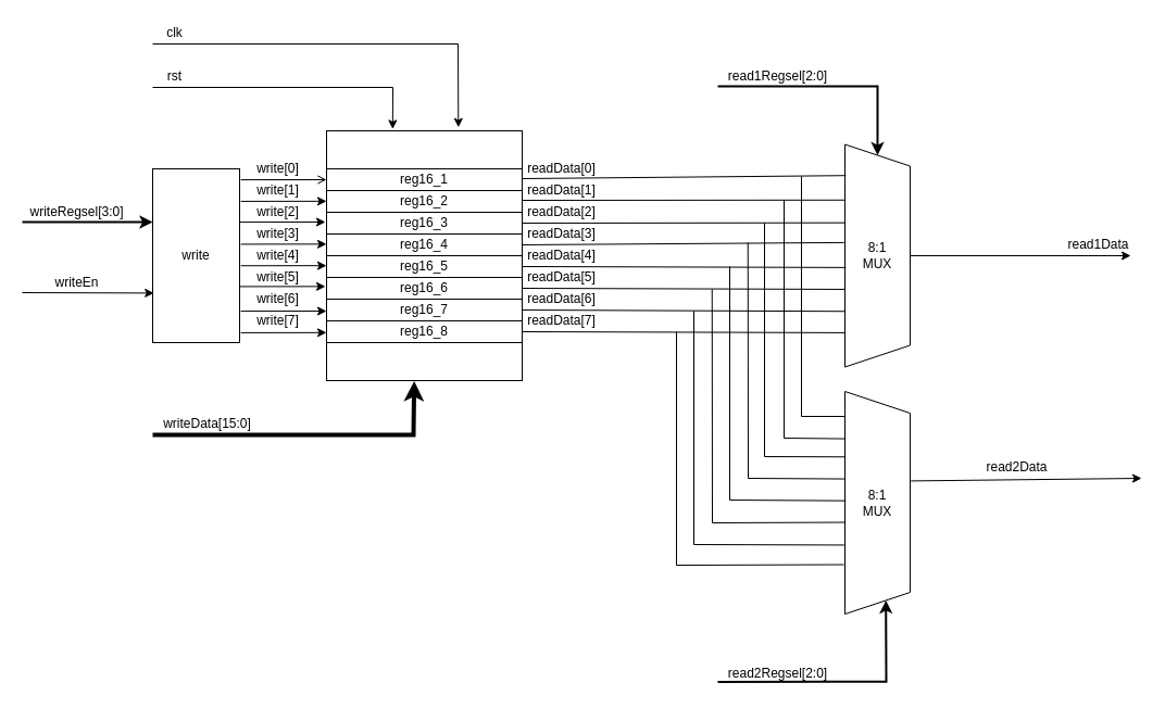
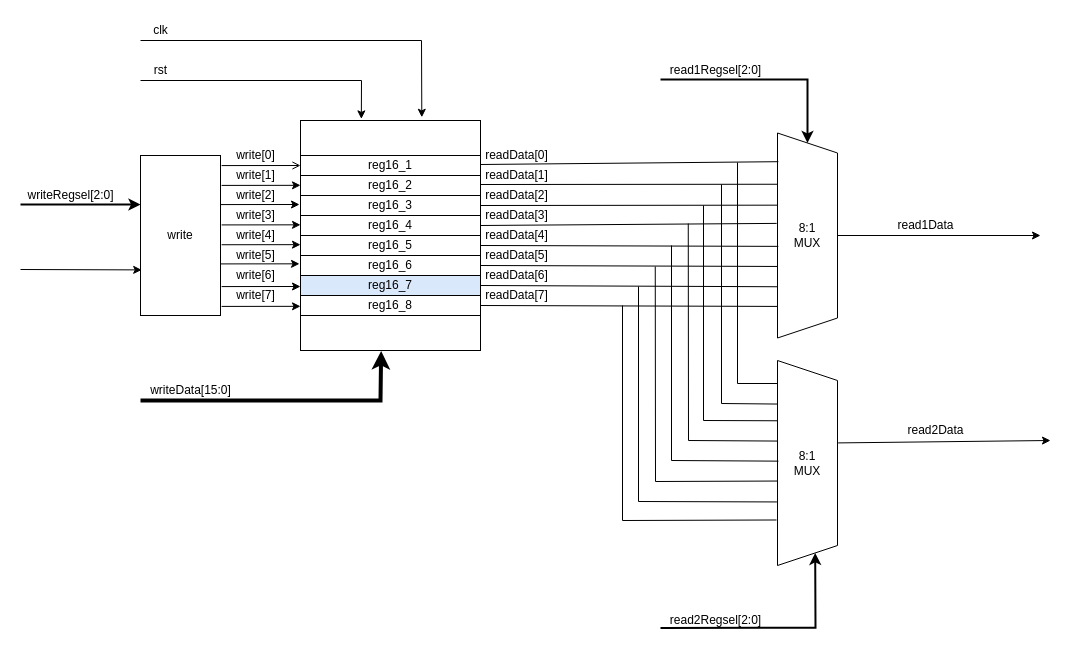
  <mxCell id="0" />
  <mxCell id="1" parent="0" />
  <mxCell id="2" value="reg16_1" style="rounded=0;whiteSpace=wrap;html=1;" vertex="1" parent="1"><mxGeometry x="300" y="155" width="180" height="20" as="geometry" /></mxCell>
  <mxCell id="3" value="reg16_2" style="rounded=0;whiteSpace=wrap;html=1;" vertex="1" parent="1"><mxGeometry x="300" y="175" width="180" height="20" as="geometry" /></mxCell>
  <mxCell id="4" value="reg16_3" style="rounded=0;whiteSpace=wrap;html=1;" vertex="1" parent="1"><mxGeometry x="300" y="195" width="180" height="20" as="geometry" /></mxCell>
  <mxCell id="5" value="reg16_4" style="rounded=0;whiteSpace=wrap;html=1;" vertex="1" parent="1"><mxGeometry x="300" y="215" width="180" height="20" as="geometry" /></mxCell>
  <mxCell id="6" value="reg16_5" style="rounded=0;whiteSpace=wrap;html=1;" vertex="1" parent="1"><mxGeometry x="300" y="235" width="180" height="20" as="geometry" /></mxCell>
  <mxCell id="7" value="reg16_6" style="rounded=0;whiteSpace=wrap;html=1;" vertex="1" parent="1"><mxGeometry x="300" y="255" width="180" height="20" as="geometry" /></mxCell>
- <mxCell id="8" value="reg16_7" style="rounded=0;whiteSpace=wrap;html=1;" vertex="1" parent="1"><mxGeometry x="300" y="275" width="180" height="20" as="geometry" /></mxCell>
+ <mxCell id="8" value="reg16_7" style="rounded=0;whiteSpace=wrap;html=1;fillColor=#dae8fc;" vertex="1" parent="1"><mxGeometry x="300" y="275" width="180" height="20" as="geometry" /></mxCell>
  <mxCell id="9" value="reg16_8" style="rounded=0;whiteSpace=wrap;html=1;" vertex="1" parent="1"><mxGeometry x="300" y="295" width="180" height="20" as="geometry" /></mxCell>
  <mxCell id="10" value="" style="endArrow=open;html=1;rounded=0;exitX=1.014;exitY=0.063;exitDx=0;exitDy=0;exitPerimeter=0;entryX=0;entryY=0.5;entryDx=0;entryDy=0;" edge="1" parent="1" source="11" target="2"><mxGeometry width="50" height="50" relative="1" as="geometry"><mxPoint x="192.34" y="166.2" as="sourcePoint" /><mxPoint x="270.48" y="159.54" as="targetPoint" /></mxGeometry></mxCell>
  <mxCell id="11" value="write" style="rounded=0;whiteSpace=wrap;html=1;fillColor=none;" vertex="1" parent="1"><mxGeometry x="140" y="155" width="80" height="160" as="geometry" /></mxCell>
  <mxCell id="12" value="" style="endArrow=classic;html=1;rounded=0;exitX=1.014;exitY=0.063;exitDx=0;exitDy=0;exitPerimeter=0;entryX=0;entryY=0.5;entryDx=0;entryDy=0;" edge="1" parent="1"><mxGeometry width="50" height="50" relative="1" as="geometry"><mxPoint x="221.12" y="184.91" as="sourcePoint" /><mxPoint x="300" y="184.83" as="targetPoint" /></mxGeometry></mxCell>
  <mxCell id="13" value="" style="endArrow=classic;html=1;rounded=0;exitX=1.014;exitY=0.063;exitDx=0;exitDy=0;exitPerimeter=0;entryX=0;entryY=0.5;entryDx=0;entryDy=0;" edge="1" parent="1"><mxGeometry width="50" height="50" relative="1" as="geometry"><mxPoint x="220.12" y="204.08" as="sourcePoint" /><mxPoint x="299" y="204" as="targetPoint" /></mxGeometry></mxCell>
  <mxCell id="14" value="" style="endArrow=classic;html=1;rounded=0;exitX=1.014;exitY=0.063;exitDx=0;exitDy=0;exitPerimeter=0;entryX=0;entryY=0.5;entryDx=0;entryDy=0;" edge="1" parent="1"><mxGeometry width="50" height="50" relative="1" as="geometry"><mxPoint x="221.12" y="224.41" as="sourcePoint" /><mxPoint x="300" y="224.33" as="targetPoint" /></mxGeometry></mxCell>
  <mxCell id="15" value="" style="endArrow=classic;html=1;rounded=0;exitX=1.014;exitY=0.063;exitDx=0;exitDy=0;exitPerimeter=0;entryX=0;entryY=0.5;entryDx=0;entryDy=0;" edge="1" parent="1"><mxGeometry width="50" height="50" relative="1" as="geometry"><mxPoint x="221.12" y="244.24" as="sourcePoint" /><mxPoint x="300" y="244.16" as="targetPoint" /></mxGeometry></mxCell>
  <mxCell id="16" value="" style="endArrow=classic;html=1;rounded=0;exitX=1.014;exitY=0.063;exitDx=0;exitDy=0;exitPerimeter=0;entryX=0;entryY=0.5;entryDx=0;entryDy=0;" edge="1" parent="1"><mxGeometry width="50" height="50" relative="1" as="geometry"><mxPoint x="220.12" y="263.41" as="sourcePoint" /><mxPoint x="299" y="263.33" as="targetPoint" /></mxGeometry></mxCell>
  <mxCell id="17" value="" style="endArrow=classic;html=1;rounded=0;exitX=1.014;exitY=0.063;exitDx=0;exitDy=0;exitPerimeter=0;entryX=0;entryY=0.5;entryDx=0;entryDy=0;" edge="1" parent="1"><mxGeometry width="50" height="50" relative="1" as="geometry"><mxPoint x="221.12" y="286.08" as="sourcePoint" /><mxPoint x="300" y="286" as="targetPoint" /></mxGeometry></mxCell>
  <mxCell id="18" value="" style="endArrow=classic;html=1;rounded=0;exitX=1.014;exitY=0.063;exitDx=0;exitDy=0;exitPerimeter=0;entryX=0;entryY=0.5;entryDx=0;entryDy=0;" edge="1" parent="1"><mxGeometry width="50" height="50" relative="1" as="geometry"><mxPoint x="221.12" y="305.91" as="sourcePoint" /><mxPoint x="300" y="305.83" as="targetPoint" /></mxGeometry></mxCell>
  <mxCell id="19" value="" style="rounded=0;whiteSpace=wrap;html=1;fillColor=none;" vertex="1" parent="1"><mxGeometry x="300" y="120" width="180" height="230" as="geometry" /></mxCell>
  <mxCell id="20" value="" style="endArrow=classic;html=1;rounded=0;entryX=0.448;entryY=1.002;entryDx=0;entryDy=0;entryPerimeter=0;strokeWidth=4;" edge="1" parent="1" target="19"><mxGeometry width="50" height="50" relative="1" as="geometry"><mxPoint x="140" y="400" as="sourcePoint" /><mxPoint x="370" y="405" as="targetPoint" /><Array as="points"><mxPoint x="380" y="400" /></Array></mxGeometry></mxCell>
  <mxCell id="21" value="" style="endArrow=classic;html=1;rounded=0;entryX=0.338;entryY=-0.007;entryDx=0;entryDy=0;entryPerimeter=0;strokeWidth=1;" edge="1" parent="1" target="19"><mxGeometry width="50" height="50" relative="1" as="geometry"><mxPoint x="140" y="80" as="sourcePoint" /><mxPoint x="260" y="-20" as="targetPoint" /><Array as="points"><mxPoint x="361" y="80" /></Array></mxGeometry></mxCell>
  <mxCell id="22" value="" style="endArrow=classic;html=1;rounded=0;entryX=0.674;entryY=-0.014;entryDx=0;entryDy=0;entryPerimeter=0;strokeWidth=1;" edge="1" parent="1" target="19"><mxGeometry width="50" height="50" relative="1" as="geometry"><mxPoint x="140" y="40" as="sourcePoint" /><mxPoint x="300" y="-20" as="targetPoint" /><Array as="points"><mxPoint x="421" y="40" /></Array></mxGeometry></mxCell>
  <mxCell id="23" value="clk" style="text;html=1;align=center;verticalAlign=middle;resizable=0;points=[];autosize=1;strokeColor=none;fillColor=none;" vertex="1" parent="1"><mxGeometry x="145" y="20" width="30" height="20" as="geometry" /></mxCell>
  <mxCell id="24" value="rst" style="text;html=1;align=center;verticalAlign=middle;resizable=0;points=[];autosize=1;strokeColor=none;fillColor=none;" vertex="1" parent="1"><mxGeometry x="145" y="60" width="30" height="20" as="geometry" /></mxCell>
  <mxCell id="25" value="writeData[15:0]" style="text;html=1;align=center;verticalAlign=middle;resizable=0;points=[];autosize=1;strokeColor=none;fillColor=none;" vertex="1" parent="1"><mxGeometry x="140" y="380" width="100" height="20" as="geometry" /></mxCell>
  <mxCell id="26" value="readData[0]" style="text;html=1;align=center;verticalAlign=middle;resizable=0;points=[];autosize=1;strokeColor=none;fillColor=none;" vertex="1" parent="1"><mxGeometry x="476" y="145" width="80" height="20" as="geometry" /></mxCell>
  <mxCell id="27" value="readData[1]" style="text;html=1;align=center;verticalAlign=middle;resizable=0;points=[];autosize=1;strokeColor=none;fillColor=none;" vertex="1" parent="1"><mxGeometry x="476" y="165" width="80" height="20" as="geometry" /></mxCell>
  <mxCell id="28" value="readData[2]" style="text;html=1;align=center;verticalAlign=middle;resizable=0;points=[];autosize=1;strokeColor=none;fillColor=none;" vertex="1" parent="1"><mxGeometry x="476" y="185" width="80" height="20" as="geometry" /></mxCell>
  <mxCell id="29" value="readData[3]" style="text;html=1;align=center;verticalAlign=middle;resizable=0;points=[];autosize=1;strokeColor=none;fillColor=none;" vertex="1" parent="1"><mxGeometry x="476" y="205" width="80" height="20" as="geometry" /></mxCell>
  <mxCell id="30" value="readData[4]" style="text;html=1;align=center;verticalAlign=middle;resizable=0;points=[];autosize=1;strokeColor=none;fillColor=none;" vertex="1" parent="1"><mxGeometry x="476" y="225" width="80" height="20" as="geometry" /></mxCell>
  <mxCell id="31" value="readData[5]" style="text;html=1;align=center;verticalAlign=middle;resizable=0;points=[];autosize=1;strokeColor=none;fillColor=none;" vertex="1" parent="1"><mxGeometry x="476" y="245" width="80" height="20" as="geometry" /></mxCell>
  <mxCell id="32" value="readData[6]" style="text;html=1;align=center;verticalAlign=middle;resizable=0;points=[];autosize=1;strokeColor=none;fillColor=none;" vertex="1" parent="1"><mxGeometry x="476" y="265" width="80" height="20" as="geometry" /></mxCell>
  <mxCell id="33" value="readData[7]" style="text;html=1;align=center;verticalAlign=middle;resizable=0;points=[];autosize=1;strokeColor=none;fillColor=none;" vertex="1" parent="1"><mxGeometry x="476" y="285" width="80" height="20" as="geometry" /></mxCell>
  <mxCell id="34" value="" style="endArrow=none;html=1;rounded=0;strokeWidth=1;exitX=1;exitY=0;exitDx=0;exitDy=0;entryX=0.14;entryY=0.986;entryDx=0;entryDy=0;entryPerimeter=0;" edge="1" parent="1" target="46"><mxGeometry width="50" height="50" relative="1" as="geometry"><mxPoint x="480" y="164" as="sourcePoint" /><mxPoint x="610" y="164" as="targetPoint" /></mxGeometry></mxCell>
  <mxCell id="35" value="" style="endArrow=none;html=1;rounded=0;strokeWidth=1;exitX=1;exitY=0;exitDx=0;exitDy=0;entryX=0.25;entryY=1;entryDx=0;entryDy=0;" edge="1" parent="1" target="46"><mxGeometry width="50" height="50" relative="1" as="geometry"><mxPoint x="480" y="184" as="sourcePoint" /><mxPoint x="610" y="184" as="targetPoint" /></mxGeometry></mxCell>
  <mxCell id="36" value="" style="endArrow=none;html=1;rounded=0;strokeWidth=1;exitX=1;exitY=0;exitDx=0;exitDy=0;entryX=0.352;entryY=0.995;entryDx=0;entryDy=0;entryPerimeter=0;" edge="1" parent="1" target="46"><mxGeometry width="50" height="50" relative="1" as="geometry"><mxPoint x="480" y="205" as="sourcePoint" /><mxPoint x="610" y="205" as="targetPoint" /></mxGeometry></mxCell>
  <mxCell id="37" value="" style="endArrow=none;html=1;rounded=0;strokeWidth=1;exitX=1;exitY=0;exitDx=0;exitDy=0;entryX=0.441;entryY=1.014;entryDx=0;entryDy=0;entryPerimeter=0;" edge="1" parent="1" target="46"><mxGeometry width="50" height="50" relative="1" as="geometry"><mxPoint x="480" y="225" as="sourcePoint" /><mxPoint x="610" y="225" as="targetPoint" /></mxGeometry></mxCell>
  <mxCell id="38" value="" style="endArrow=none;html=1;rounded=0;strokeWidth=1;exitX=1;exitY=0;exitDx=0;exitDy=0;entryX=0.553;entryY=0.986;entryDx=0;entryDy=0;entryPerimeter=0;" edge="1" parent="1" target="46"><mxGeometry width="50" height="50" relative="1" as="geometry"><mxPoint x="480" y="245" as="sourcePoint" /><mxPoint x="610" y="245" as="targetPoint" /></mxGeometry></mxCell>
  <mxCell id="39" value="" style="endArrow=none;html=1;rounded=0;strokeWidth=1;exitX=1;exitY=0;exitDx=0;exitDy=0;entryX=0.651;entryY=1.005;entryDx=0;entryDy=0;entryPerimeter=0;" edge="1" parent="1" target="46"><mxGeometry width="50" height="50" relative="1" as="geometry"><mxPoint x="480" y="265" as="sourcePoint" /><mxPoint x="610" y="265" as="targetPoint" /></mxGeometry></mxCell>
  <mxCell id="40" value="" style="endArrow=none;html=1;rounded=0;strokeWidth=1;exitX=1;exitY=0;exitDx=0;exitDy=0;entryX=0.75;entryY=1;entryDx=0;entryDy=0;" edge="1" parent="1" target="46"><mxGeometry width="50" height="50" relative="1" as="geometry"><mxPoint x="480" y="285" as="sourcePoint" /><mxPoint x="610" y="285" as="targetPoint" /></mxGeometry></mxCell>
  <mxCell id="41" value="" style="endArrow=none;html=1;rounded=0;strokeWidth=1;exitX=1;exitY=0;exitDx=0;exitDy=0;entryX=0.846;entryY=0.992;entryDx=0;entryDy=0;entryPerimeter=0;" edge="1" parent="1" target="46"><mxGeometry width="50" height="50" relative="1" as="geometry"><mxPoint x="480" y="305" as="sourcePoint" /><mxPoint x="610" y="305" as="targetPoint" /></mxGeometry></mxCell>
  <mxCell id="42" value="" style="endArrow=classic;html=1;rounded=0;strokeWidth=2;entryX=0;entryY=0.5;entryDx=0;entryDy=0;" edge="1" parent="1" target="46"><mxGeometry width="50" height="50" relative="1" as="geometry"><mxPoint x="660" y="79" as="sourcePoint" /><mxPoint x="938.97" y="120" as="targetPoint" /><Array as="points"><mxPoint x="807" y="79" /></Array></mxGeometry></mxCell>
  <mxCell id="43" value="" style="endArrow=classic;html=1;rounded=0;strokeWidth=2;entryX=0.918;entryY=0.422;entryDx=0;entryDy=0;entryPerimeter=0;" edge="1" parent="1"><mxGeometry width="50" height="50" relative="1" as="geometry"><mxPoint x="660" y="627.61" as="sourcePoint" /><mxPoint x="814.68" y="552.39" as="targetPoint" /><Array as="points"><mxPoint x="815" y="627.23" /></Array></mxGeometry></mxCell>
  <mxCell id="44" value="read2Regsel[2:0]" style="text;html=1;align=center;verticalAlign=middle;resizable=0;points=[];autosize=1;strokeColor=none;fillColor=none;" vertex="1" parent="1"><mxGeometry x="660" y="610" width="110" height="20" as="geometry" /></mxCell>
  <mxCell id="45" value="read1Regsel[2:0]" style="text;html=1;align=center;verticalAlign=middle;resizable=0;points=[];autosize=1;strokeColor=none;fillColor=none;" vertex="1" parent="1"><mxGeometry x="660" y="60" width="110" height="20" as="geometry" /></mxCell>
  <mxCell id="46" value="8:1&lt;br&gt;MUX" style="shape=trapezoid;perimeter=trapezoidPerimeter;whiteSpace=wrap;html=1;fixedSize=1;fillColor=none;direction=south;" vertex="1" parent="1"><mxGeometry x="777" y="132.5" width="60" height="205" as="geometry" /></mxCell>
  <mxCell id="47" value="" style="endArrow=classic;html=1;rounded=0;strokeWidth=1;exitX=0.5;exitY=0;exitDx=0;exitDy=0;" edge="1" parent="1" source="46"><mxGeometry width="50" height="50" relative="1" as="geometry"><mxPoint x="1050" y="150" as="sourcePoint" /><mxPoint x="1040" y="235" as="targetPoint" /></mxGeometry></mxCell>
  <mxCell id="48" value="" style="endArrow=classic;html=1;rounded=0;strokeWidth=1;exitX=0.402;exitY=-0.011;exitDx=0;exitDy=0;exitPerimeter=0;" edge="1" parent="1" source="50"><mxGeometry width="50" height="50" relative="1" as="geometry"><mxPoint x="960" y="440" as="sourcePoint" /><mxPoint x="1050" y="440" as="targetPoint" /></mxGeometry></mxCell>
- <mxCell id="49" value="read1Data" style="text;html=1;align=center;verticalAlign=middle;resizable=0;points=[];autosize=1;strokeColor=none;fillColor=none;" vertex="1" parent="1"><mxGeometry x="975" y="215" width="70" height="20" as="geometry" /></mxCell>
+ <mxCell id="49" value="read1Data" style="text;html=1;align=center;verticalAlign=middle;resizable=0;points=[];autosize=1;strokeColor=none;fillColor=none;" vertex="1" parent="1"><mxGeometry x="890" y="215" width="70" height="20" as="geometry" /></mxCell>
  <mxCell id="50" value="8:1&lt;br&gt;MUX" style="shape=trapezoid;perimeter=trapezoidPerimeter;whiteSpace=wrap;html=1;fixedSize=1;fillColor=none;direction=south;" vertex="1" parent="1"><mxGeometry x="777" y="360" width="60" height="205" as="geometry" /></mxCell>
  <mxCell id="51" value="" style="endArrow=none;html=1;rounded=0;strokeWidth=1;" edge="1" parent="1"><mxGeometry width="50" height="50" relative="1" as="geometry"><mxPoint x="737" y="162" as="sourcePoint" /><mxPoint x="777" y="383" as="targetPoint" /><Array as="points"><mxPoint x="737" y="383" /></Array></mxGeometry></mxCell>
  <mxCell id="52" value="" style="endArrow=none;html=1;rounded=0;strokeWidth=1;entryX=0.193;entryY=1;entryDx=0;entryDy=0;entryPerimeter=0;" edge="1" parent="1"><mxGeometry width="50" height="50" relative="1" as="geometry"><mxPoint x="721" y="184" as="sourcePoint" /><mxPoint x="777" y="403.565" as="targetPoint" /><Array as="points"><mxPoint x="721" y="403" /></Array></mxGeometry></mxCell>
  <mxCell id="53" value="" style="endArrow=none;html=1;rounded=0;strokeWidth=1;entryX=0.294;entryY=1.001;entryDx=0;entryDy=0;entryPerimeter=0;" edge="1" parent="1" target="50"><mxGeometry width="50" height="50" relative="1" as="geometry"><mxPoint x="703" y="205" as="sourcePoint" /><mxPoint x="777.48" y="411.58" as="targetPoint" /><Array as="points"><mxPoint x="703" y="420" /></Array></mxGeometry></mxCell>
  <mxCell id="54" value="" style="endArrow=none;html=1;rounded=0;strokeWidth=1;entryX=0.393;entryY=0.992;entryDx=0;entryDy=0;entryPerimeter=0;" edge="1" parent="1" target="50"><mxGeometry width="50" height="50" relative="1" as="geometry"><mxPoint x="687.76" y="223" as="sourcePoint" /><mxPoint x="743.76" y="442.565" as="targetPoint" /><Array as="points"><mxPoint x="688" y="440" /></Array></mxGeometry></mxCell>
  <mxCell id="55" value="" style="endArrow=none;html=1;rounded=0;strokeWidth=1;entryX=0.491;entryY=0.985;entryDx=0;entryDy=0;entryPerimeter=0;" edge="1" parent="1" target="50"><mxGeometry width="50" height="50" relative="1" as="geometry"><mxPoint x="671" y="245" as="sourcePoint" /><mxPoint x="745" y="460" as="targetPoint" /><Array as="points"><mxPoint x="671" y="460" /></Array></mxGeometry></mxCell>
  <mxCell id="56" value="" style="endArrow=none;html=1;rounded=0;strokeWidth=1;entryX=0.588;entryY=0.997;entryDx=0;entryDy=0;entryPerimeter=0;" edge="1" parent="1" target="50"><mxGeometry width="50" height="50" relative="1" as="geometry"><mxPoint x="654.76" y="266" as="sourcePoint" /><mxPoint x="744.48" y="483.565" as="targetPoint" /><Array as="points"><mxPoint x="655" y="481" /></Array></mxGeometry></mxCell>
  <mxCell id="57" value="" style="endArrow=none;html=1;rounded=0;strokeWidth=1;entryX=0.69;entryY=1.01;entryDx=0;entryDy=0;entryPerimeter=0;" edge="1" parent="1" target="50"><mxGeometry width="50" height="50" relative="1" as="geometry"><mxPoint x="638" y="286" as="sourcePoint" /><mxPoint x="744.9" y="501.655" as="targetPoint" /><Array as="points"><mxPoint x="638" y="501" /></Array></mxGeometry></mxCell>
  <mxCell id="58" value="" style="endArrow=none;html=1;rounded=0;strokeWidth=1;entryX=0.778;entryY=1.017;entryDx=0;entryDy=0;entryPerimeter=0;" edge="1" parent="1" target="50"><mxGeometry width="50" height="50" relative="1" as="geometry"><mxPoint x="622" y="305" as="sourcePoint" /><mxPoint x="728.9" y="520.655" as="targetPoint" /><Array as="points"><mxPoint x="622" y="520" /></Array></mxGeometry></mxCell>
  <mxCell id="59" value="read2Data" style="text;html=1;align=center;verticalAlign=middle;resizable=0;points=[];autosize=1;strokeColor=none;fillColor=none;" vertex="1" parent="1"><mxGeometry x="900" y="420" width="70" height="20" as="geometry" /></mxCell>
- <mxCell id="60" value="writeRegsel[3:0]" style="text;html=1;align=center;verticalAlign=middle;resizable=0;points=[];autosize=1;strokeColor=none;fillColor=none;" vertex="1" parent="1"><mxGeometry x="20" y="185" width="100" height="20" as="geometry" /></mxCell>
+ <mxCell id="60" value="writeRegsel[2:0]" style="text;html=1;align=center;verticalAlign=middle;resizable=0;points=[];autosize=1;strokeColor=none;fillColor=none;" vertex="1" parent="1"><mxGeometry x="20" y="185" width="100" height="20" as="geometry" /></mxCell>
  <mxCell id="61" value="" style="endArrow=classic;html=1;rounded=0;strokeWidth=2;entryX=0;entryY=0.5;entryDx=0;entryDy=0;" edge="1" parent="1"><mxGeometry width="50" height="50" relative="1" as="geometry"><mxPoint x="20" y="204" as="sourcePoint" /><mxPoint x="140" y="204" as="targetPoint" /><Array as="points" /></mxGeometry></mxCell>
  <mxCell id="62" value="" style="endArrow=classic;html=1;rounded=0;strokeWidth=1;entryX=0.015;entryY=0.715;entryDx=0;entryDy=0;entryPerimeter=0;" edge="1" parent="1" target="11"><mxGeometry width="50" height="50" relative="1" as="geometry"><mxPoint x="20" y="269" as="sourcePoint" /><mxPoint x="30" y="290" as="targetPoint" /></mxGeometry></mxCell>
- <mxCell id="63" value="writeEn" style="text;html=1;align=center;verticalAlign=middle;resizable=0;points=[];autosize=1;strokeColor=none;fillColor=none;" vertex="1" parent="1"><mxGeometry x="40" y="250" width="60" height="20" as="geometry" /></mxCell>
  <mxCell id="64" value="write[0]" style="text;html=1;align=center;verticalAlign=middle;resizable=0;points=[];autosize=1;strokeColor=none;fillColor=none;" vertex="1" parent="1"><mxGeometry x="230" y="145" width="50" height="20" as="geometry" /></mxCell>
  <mxCell id="65" value="write[1]" style="text;html=1;align=center;verticalAlign=middle;resizable=0;points=[];autosize=1;strokeColor=none;fillColor=none;" vertex="1" parent="1"><mxGeometry x="230" y="165" width="50" height="20" as="geometry" /></mxCell>
  <mxCell id="66" value="write[2]" style="text;html=1;align=center;verticalAlign=middle;resizable=0;points=[];autosize=1;strokeColor=none;fillColor=none;" vertex="1" parent="1"><mxGeometry x="230" y="185" width="50" height="20" as="geometry" /></mxCell>
  <mxCell id="67" value="write[3]" style="text;html=1;align=center;verticalAlign=middle;resizable=0;points=[];autosize=1;strokeColor=none;fillColor=none;" vertex="1" parent="1"><mxGeometry x="230" y="205" width="50" height="20" as="geometry" /></mxCell>
  <mxCell id="68" value="write[4]" style="text;html=1;align=center;verticalAlign=middle;resizable=0;points=[];autosize=1;strokeColor=none;fillColor=none;" vertex="1" parent="1"><mxGeometry x="230" y="225" width="50" height="20" as="geometry" /></mxCell>
  <mxCell id="69" value="write[5]" style="text;html=1;align=center;verticalAlign=middle;resizable=0;points=[];autosize=1;strokeColor=none;fillColor=none;" vertex="1" parent="1"><mxGeometry x="230" y="245" width="50" height="20" as="geometry" /></mxCell>
  <mxCell id="70" value="write[6]" style="text;html=1;align=center;verticalAlign=middle;resizable=0;points=[];autosize=1;strokeColor=none;fillColor=none;" vertex="1" parent="1"><mxGeometry x="230" y="265" width="50" height="20" as="geometry" /></mxCell>
  <mxCell id="71" value="write[7]" style="text;html=1;align=center;verticalAlign=middle;resizable=0;points=[];autosize=1;strokeColor=none;fillColor=none;" vertex="1" parent="1"><mxGeometry x="230" y="285" width="50" height="20" as="geometry" /></mxCell>
